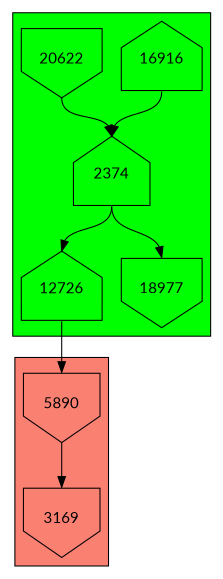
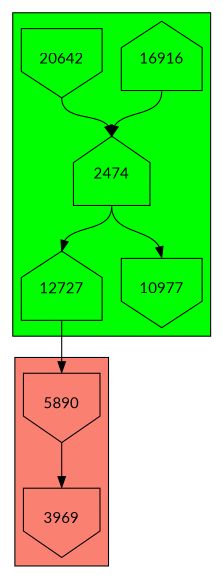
  digraph {
    fontname=Lato
    node [fontname=Lato shape=invhouse]
    edge [fontname=Lato headport=n tailport=s]
    16916 [height=1 shape=house width=1]
-   20642 [height=1 width=1 label=20622]
-   2374 [height=1 shape=house width=1]
-   12726 [height=1 shape=house width=1]
-   18977 [height=1 width=1]
+   20642 [height=1 width=1]
+   2374 [height=1 shape=house width=1 label=2474]
+   12726 [height=1 shape=house width=1 label=12727]
+   18977 [height=1 width=1 label=10977]
    5890 [height=1 width=1]
-   3969 [height=1 width=1 label=3169]
+   3969 [height=1 width=1]
    subgraph cluster_1 {
      fillcolor=green
      style=filled
      16916
      20642
      2374
      12726
      18977
    }
    subgraph cluster_2 {
      fillcolor=salmon
      style=filled
      5890
      3969
    }
    16916 -> 2374
    20642 -> 2374
    2374 -> 12726
    2374 -> 18977
    12726 -> 5890
    5890 -> 3969
  }
